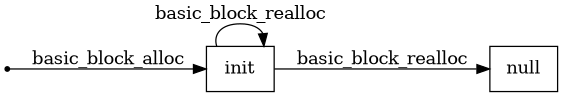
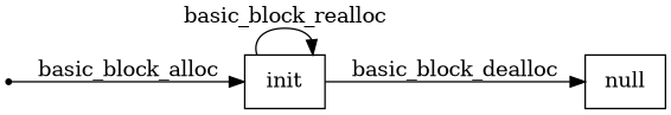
  digraph {
    rankdir=LR
    node [shape=box]
    null
    init
    NONE [shape=point]
-   init -> null [label=basic_block_realloc]
+   init -> null [label=basic_block_dealloc]
    init -> init [label=basic_block_realloc]
    NONE -> init [label=basic_block_alloc]
  }
